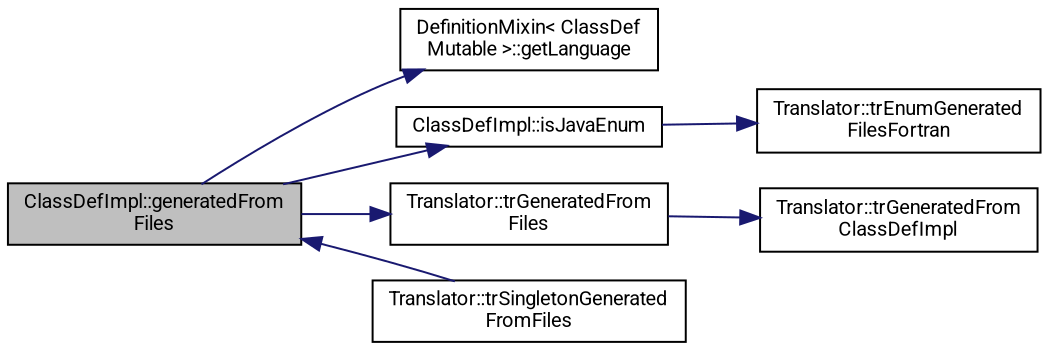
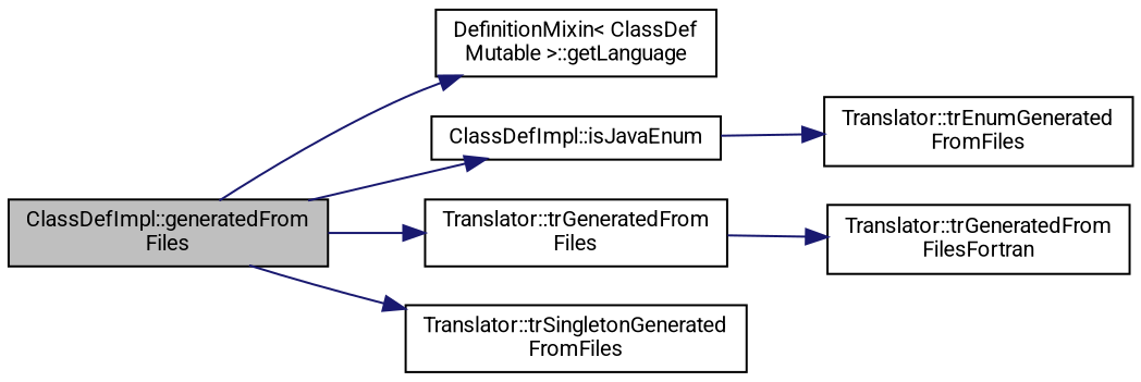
  digraph {
    fontname=Roboto
    rankdir=LR
    node [color=black fillcolor=white fontname=Roboto fontsize=10 shape=record style=filled]
    edge [color=midnightblue fontname=Roboto fontsize=10 labelfontname=Helvetica labelfontsize=10 style=solid]
    n1 [fillcolor=grey75 fontcolor=black height=0.2 label="ClassDefImpl::generatedFrom\lFiles" width=0.4]
    n2 [height=0.2 label="DefinitionMixin\< ClassDef\lMutable \>::getLanguage" width=0.4]
    n3 [height=0.2 label="ClassDefImpl::isJavaEnum" width=0.4]
    n4 [height=0.2 label="Translator::trGeneratedFrom\lFiles" width=0.4]
    n5 [height=0.2 label="Translator::trSingletonGenerated\lFromFiles" width=0.4]
-   n6 [height=0.2 label="Translator::trEnumGenerated\lFilesFortran" width=0.4]
-   n7 [height=0.2 label="Translator::trGeneratedFrom\lClassDefImpl" width=0.4]
+   n6 [height=0.2 label="Translator::trEnumGenerated\lFromFiles" width=0.4]
+   n7 [height=0.2 label="Translator::trGeneratedFrom\lFilesFortran" width=0.4]
    n1 -> n2
    n1 -> n3
    n1 -> n4
-   n5 -> n1
+   n1 -> n5
    n3 -> n6
    n4 -> n7
  }
